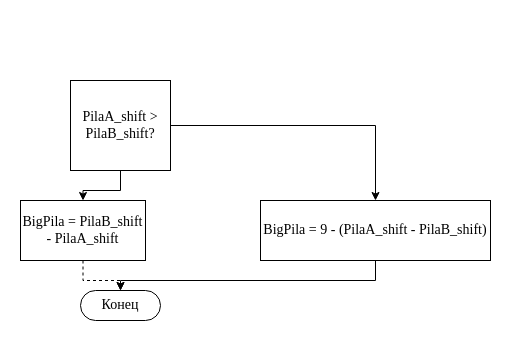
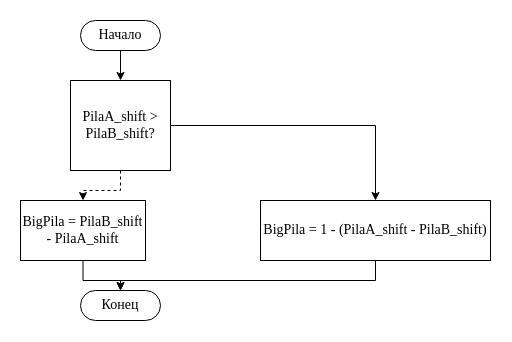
  <mxCell id="0" />
  <mxCell id="1" parent="0" />
- <mxCell id="4" value="" style="edgeStyle=orthogonalEdgeStyle;rounded=0;orthogonalLoop=1;jettySize=auto;html=1;" edge="1" parent="1" source="6" target="8"><mxGeometry relative="1" as="geometry" /></mxCell>
+ <mxCell id="2" value="" style="edgeStyle=orthogonalEdgeStyle;rounded=0;orthogonalLoop=1;jettySize=auto;html=1;" edge="1" parent="1" source="3" target="6"><mxGeometry relative="1" as="geometry" /></mxCell>
+ <mxCell id="3" value="Начало" style="rounded=1;whiteSpace=wrap;html=1;arcSize=50;fontFamily=Times New Roman;fontSize=14;" parent="1" vertex="1"><mxGeometry x="80" y="20" width="80" height="30" as="geometry" /></mxCell>
+ <mxCell id="4" value="" style="edgeStyle=orthogonalEdgeStyle;rounded=0;orthogonalLoop=1;jettySize=auto;html=1;dashed=1;" edge="1" parent="1" source="6" target="8"><mxGeometry relative="1" as="geometry" /></mxCell>
  <mxCell id="5" style="edgeStyle=orthogonalEdgeStyle;rounded=0;orthogonalLoop=1;jettySize=auto;html=1;entryX=0.5;entryY=0;entryDx=0;entryDy=0;" edge="1" parent="1" source="6" target="10"><mxGeometry relative="1" as="geometry" /></mxCell>
  <mxCell id="6" value="PilaA_shift &amp;gt; PilaB_shift?" style="whiteSpace=wrap;html=1;fontFamily=Times New Roman;fontSize=14;rounded=0;" vertex="1" parent="1"><mxGeometry x="70" y="80" width="100" height="90" as="geometry" /></mxCell>
- <mxCell id="7" value="" style="edgeStyle=orthogonalEdgeStyle;rounded=0;orthogonalLoop=1;jettySize=auto;html=1;dashed=1;" edge="1" parent="1" source="8" target="11"><mxGeometry relative="1" as="geometry" /></mxCell>
+ <mxCell id="7" value="" style="edgeStyle=orthogonalEdgeStyle;rounded=0;orthogonalLoop=1;jettySize=auto;html=1;" edge="1" parent="1" source="8" target="11"><mxGeometry relative="1" as="geometry" /></mxCell>
  <mxCell id="8" value="BigPila = PilaB_shift - PilaA_shift" style="rounded=0;whiteSpace=wrap;html=1;fontFamily=Times New Roman;fontSize=14;" vertex="1" parent="1"><mxGeometry x="20" y="200" width="125" height="60" as="geometry" /></mxCell>
  <mxCell id="9" style="edgeStyle=orthogonalEdgeStyle;rounded=0;orthogonalLoop=1;jettySize=auto;html=1;entryX=0.5;entryY=0;entryDx=0;entryDy=0;" edge="1" parent="1" source="10" target="11"><mxGeometry relative="1" as="geometry"><Array as="points"><mxPoint x="375" y="280" /><mxPoint x="120" y="280" /></Array></mxGeometry></mxCell>
- <mxCell id="10" value="BigPila = 9 - (PilaA_shift - PilaB_shift)" style="rounded=0;whiteSpace=wrap;html=1;fontFamily=Times New Roman;fontSize=14;" vertex="1" parent="1"><mxGeometry x="260" y="200" width="230" height="60" as="geometry" /></mxCell>
+ <mxCell id="10" value="BigPila = 1 - (PilaA_shift - PilaB_shift)" style="rounded=0;whiteSpace=wrap;html=1;fontFamily=Times New Roman;fontSize=14;" vertex="1" parent="1"><mxGeometry x="260" y="200" width="230" height="60" as="geometry" /></mxCell>
  <mxCell id="11" value="Конец" style="rounded=1;whiteSpace=wrap;html=1;arcSize=50;fontFamily=Times New Roman;fontSize=14;" vertex="1" parent="1"><mxGeometry x="80" y="290" width="80" height="30" as="geometry" /></mxCell>
